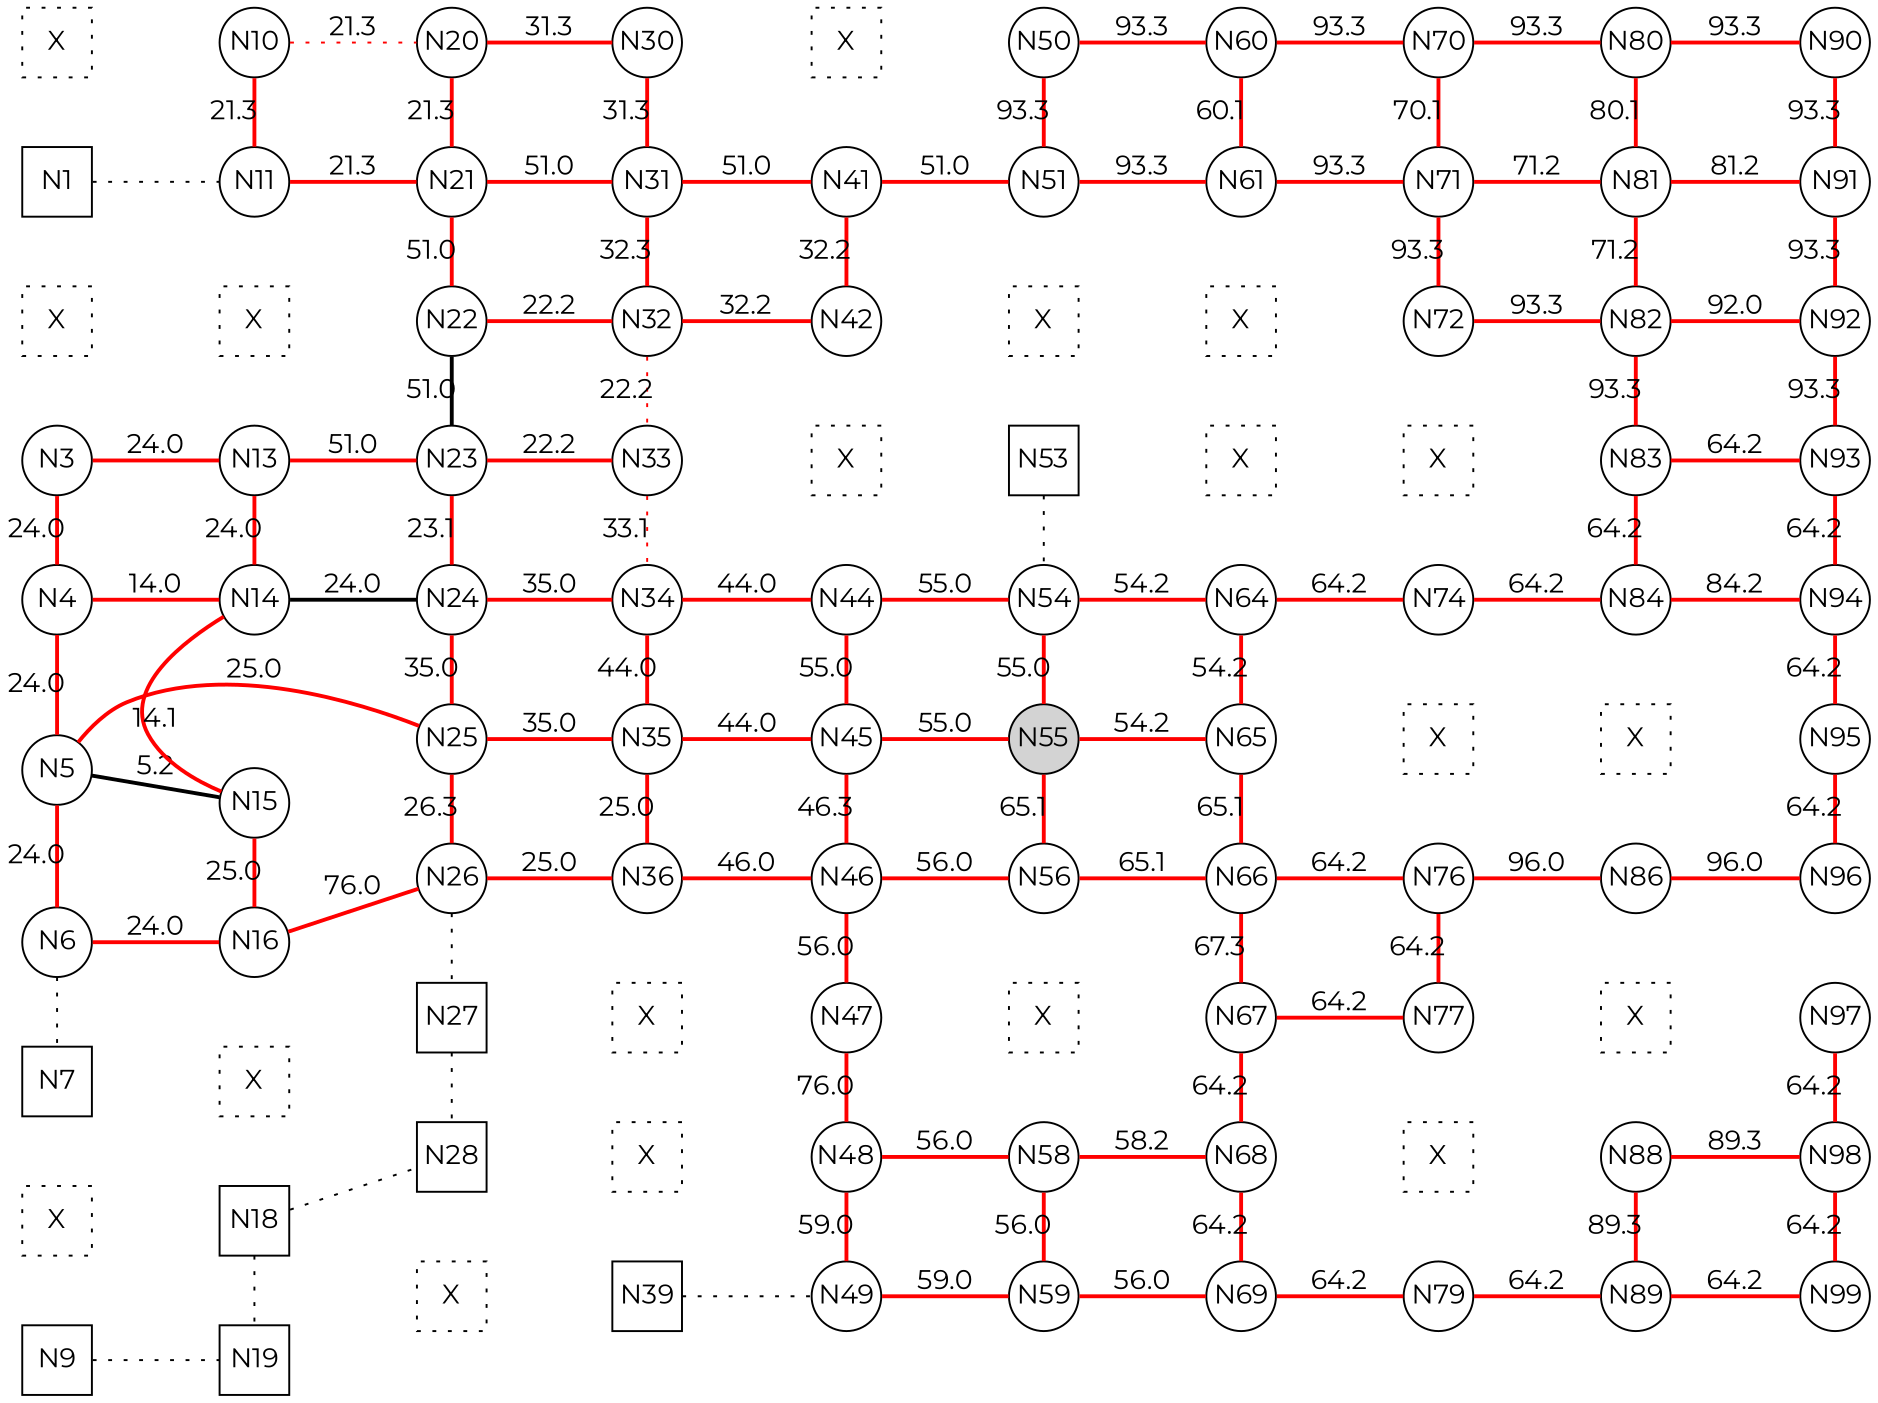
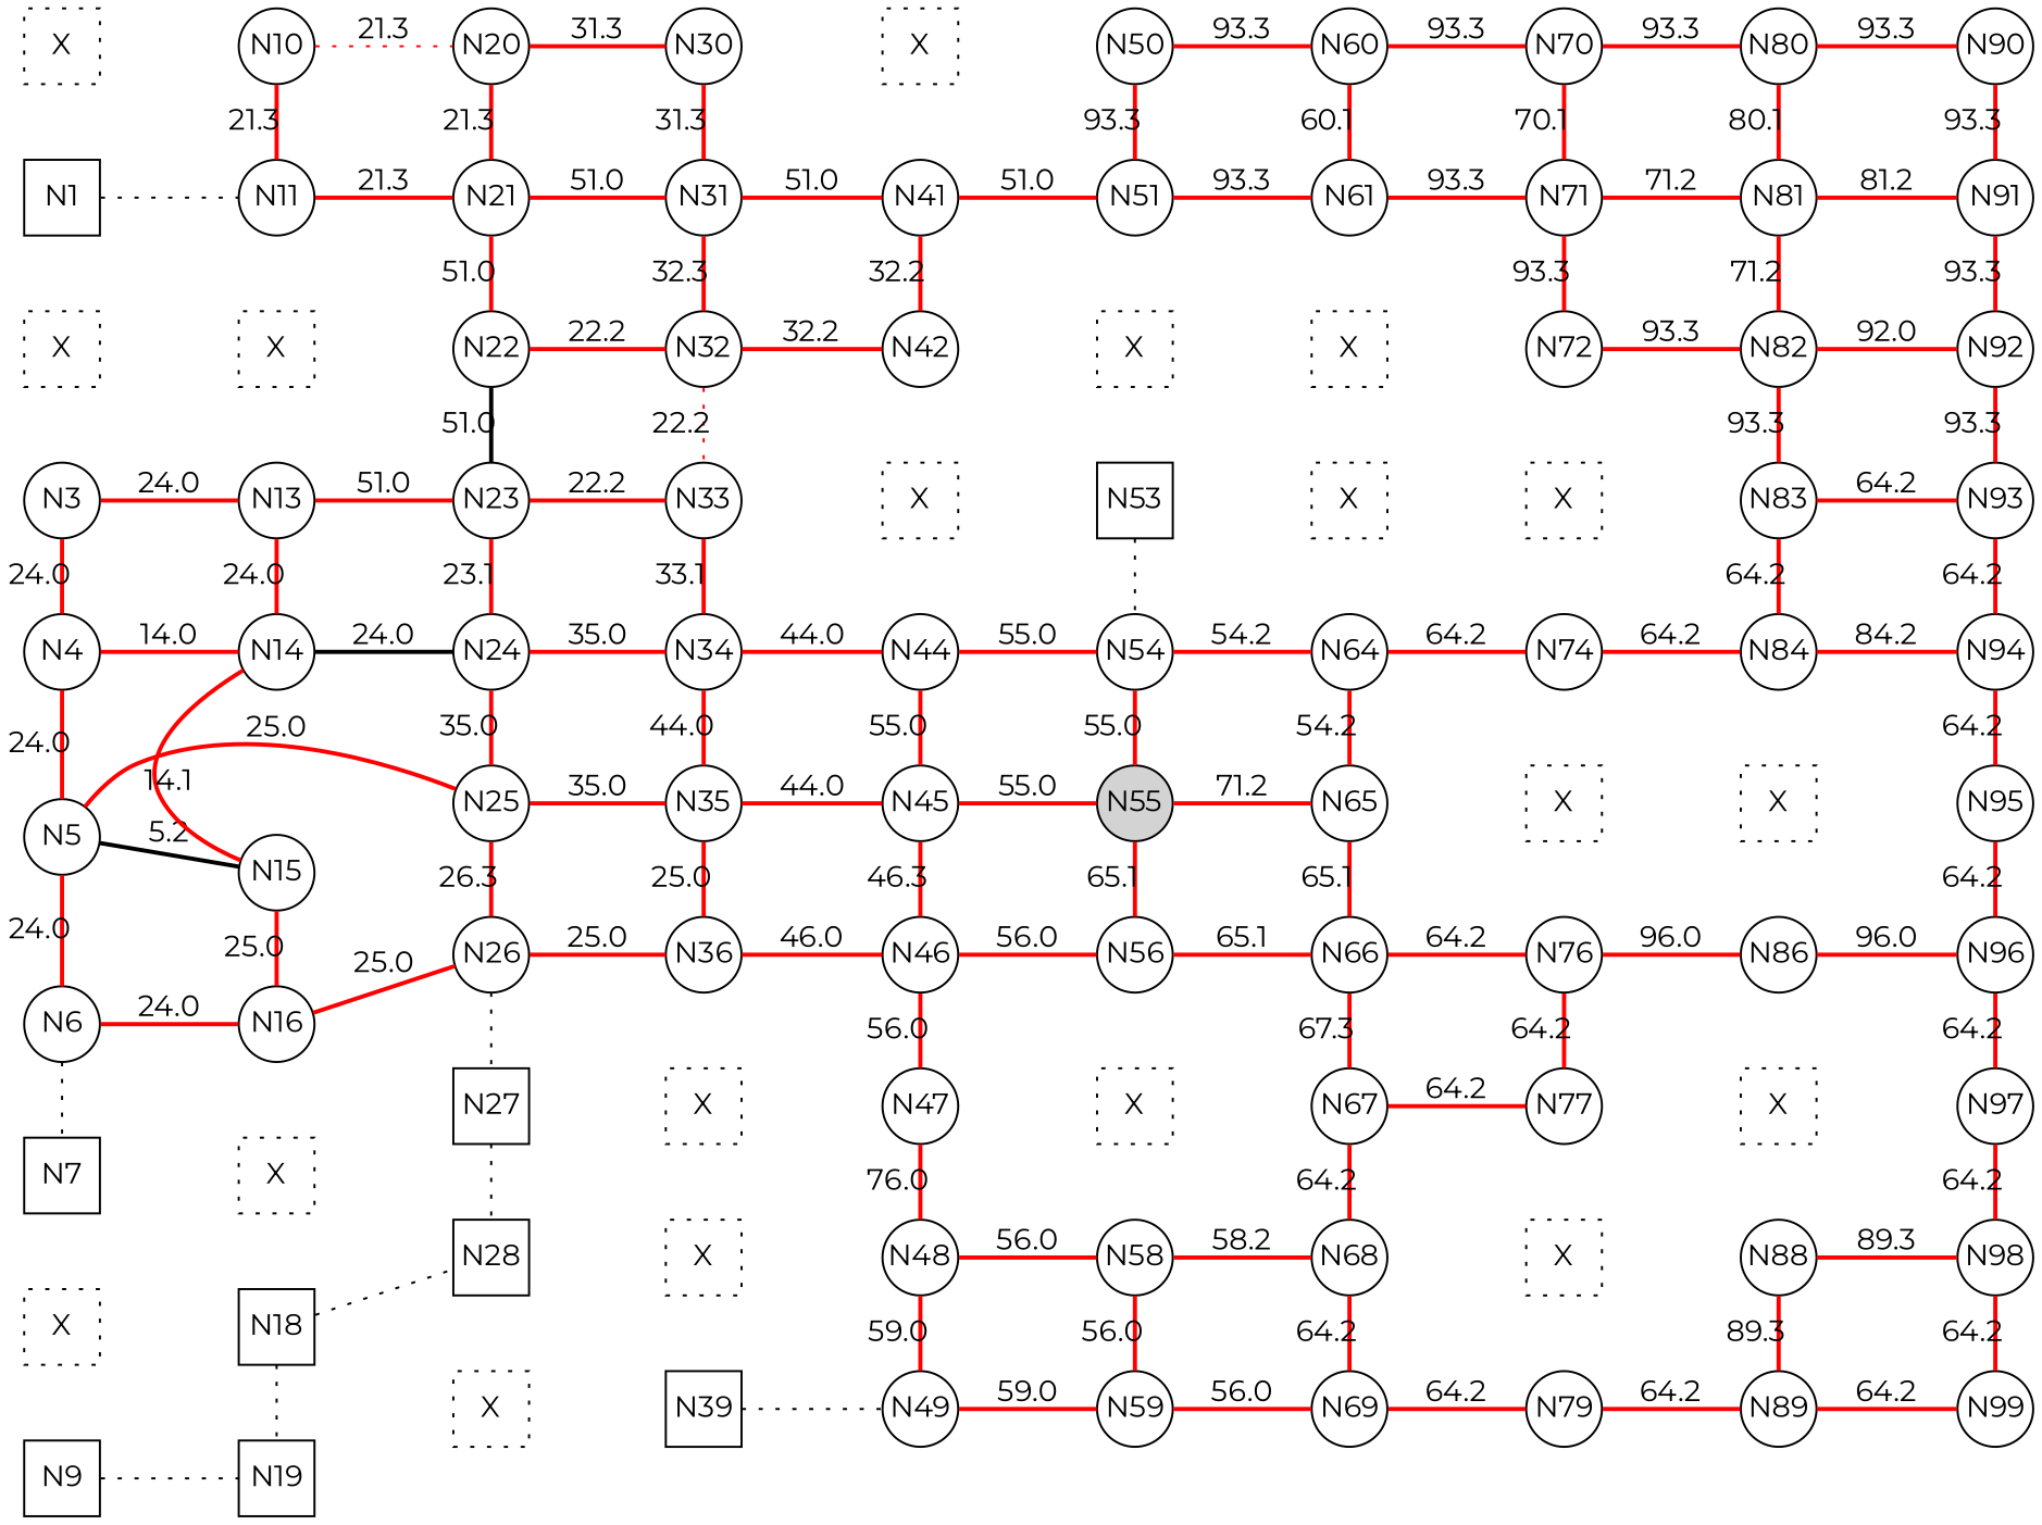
  digraph {
    fontname=Montserrat
    rankdir=LR
    node [fixedsize=true fontname=Montserrat shape=circle]
    edge [dir=none fontname=Montserrat style=bold color=red]
    n1 [label=X shape=square style=dotted]
    N1 [shape=square]
    n3 [label=X shape=square style=dotted]
    N3
    N4
    N5
    N6
    N7 [shape=square]
    n9 [label=X shape=square style=dotted]
    N9 [shape=square]
    N10
    N11
    n13 [label=X shape=square style=dotted]
    N13
    N14
    N15
    N16
    n18 [label=X shape=square style=dotted]
    N18 [shape=square]
    N19 [shape=square]
    N20
    N21
    N22
    N23
    N24
    N25
    N26
    N27 [shape=square]
    N28 [shape=square]
    n30 [label=X shape=square style=dotted]
    N30
    N31
    N32
    N33
    N34
    N35
    N36
    n38 [label=X shape=square style=dotted]
    n39 [label=X shape=square style=dotted]
    N39 [shape=square]
    n41 [label=X shape=square style=dotted]
    N41
    N42
    n44 [label=X shape=square style=dotted]
    N44
    N45
    N46
    N47
    N48
    N49
    N50
    N51
    n53 [label=X shape=square style=dotted]
    N53 [shape=square]
    N54
    N55 [style=filled]
    N56
    n58 [label=X shape=square style=dotted]
    N58
    N59
    N60
    N61
    n63 [label=X shape=square style=dotted]
    n64 [label=X shape=square style=dotted]
    N64
    N65
    N66
    N67
    N68
    N69
    N70
    N71
    N72
    n74 [label=X shape=square style=dotted]
    N74
    n76 [label=X shape=square style=dotted]
    N76
    N77
    n79 [label=X shape=square style=dotted]
    N79
    N80
    N81
    N82
    N83
    N84
    n86 [label=X shape=square style=dotted]
    N86
    n88 [label=X shape=square style=dotted]
    N88
    N89
    N90
    N91
    N92
    N93
    N94
    N95
    N96
    N97
    N98
    N99
    subgraph sub_1 {
      rank=same
      n1
      N1
      n3
      N3
      N4
      N5
      N6
      N7
      n9
      N9
    }
    subgraph sub_2 {
      rank=same
      N10
      N11
      n13
      N13
      N14
      N15
      N16
      n18
      N18
      N19
    }
    subgraph sub_3 {
      rank=same
      N20
      N21
      N22
      N23
      N24
      N25
      N26
      N27
      N28
      n30
    }
    subgraph sub_4 {
      rank=same
      N30
      N31
      N32
      N33
      N34
      N35
      N36
      n38
      n39
      N39
    }
    subgraph sub_5 {
      rank=same
      n41
      N41
      N42
      n44
      N44
      N45
      N46
      N47
      N48
      N49
    }
    subgraph sub_6 {
      rank=same
      N50
      N51
      n53
      N53
      N54
      N55
      N56
      n58
      N58
      N59
    }
    subgraph sub_7 {
      rank=same
      N60
      N61
      n63
      n64
      N64
      N65
      N66
      N67
      N68
      N69
    }
    subgraph sub_8 {
      rank=same
      N70
      N71
      N72
      n74
      N74
      n76
      N76
      N77
      n79
      N79
    }
    subgraph sub_9 {
      rank=same
      N80
      N81
      N82
      N83
      N84
      n86
      N86
      n88
      N88
      N89
    }
    subgraph sub_10 {
      rank=same
      N90
      N91
      N92
      N93
      N94
      N95
      N96
      N97
      N98
      N99
    }
    n1 -> N1 [label=" " style=invis color=""]
    n1 -> N10 [label=" " style=invis color=""]
    N1 -> n3 [label=" " style=invis color=""]
    N1 -> N11 [style=dotted color=""]
    n3 -> N3 [label=" " style=invis color=""]
    n3 -> n13 [label=" " style=invis color=""]
    N3 -> N4 [label=24.0]
    N3 -> N13 [label=24.0]
    N4 -> N5 [label=24.0]
    N4 -> N14 [label=14.0]
    N5 -> N6 [label=24.0]
    N5 -> N15 [color=black label=5.2]
    N5 -> N25 [label=25.0]
    N6 -> N7 [style=dotted color=""]
    N6 -> N16 [label=24.0]
    N7 -> n9 [label=" " style=invis color=""]
    N7 -> n18 [label=" " style=invis color=""]
    n9 -> N9 [label=" " style=invis color=""]
    n9 -> N18 [label=" " style=invis color=""]
    N9 -> N19 [style=dotted color=""]
    N10 -> N11 [label=21.3]
    N10 -> N20 [label=21.3 style=dotted]
    N11 -> n13 [label=" " style=invis color=""]
    N11 -> N21 [label=21.3]
    n13 -> N13 [label=" " style=invis color=""]
    n13 -> N22 [label=" " style=invis color=""]
    N13 -> N14 [label=24.0]
    N13 -> N23 [label=51.0]
    N14 -> N15 [label=14.1]
    N14 -> N24 [color=black label=24.0]
    N15 -> N16 [label=25.0]
    N16 -> n18 [label=" " style=invis color=""]
-   N16 -> N26 [label=76.0]
+   N16 -> N26 [label=25.0]
    n18 -> N18 [label=" " style=invis color=""]
    n18 -> N27 [label=" " style=invis color=""]
    N18 -> N19 [style=dotted color=""]
    N18 -> N28 [style=dotted color=""]
    N19 -> n30 [label=" " style=invis color=""]
    N20 -> N21 [label=21.3]
    N20 -> N30 [label=31.3]
    N21 -> N22 [label=51.0]
    N21 -> N31 [label=51.0]
    N22 -> N23 [color=black label=51.0]
    N22 -> N32 [label=22.2]
    N23 -> N24 [label=23.1]
    N23 -> N33 [label=22.2]
    N24 -> N25 [label=35.0]
    N24 -> N34 [label=35.0]
    N25 -> N26 [label=26.3]
    N25 -> N35 [label=35.0]
    N26 -> N27 [style=dotted color=""]
    N26 -> N36 [label=25.0]
    N27 -> N28 [style=dotted color=""]
    N27 -> n38 [label=" " style=invis color=""]
    N28 -> n30 [label=" " style=invis color=""]
    N28 -> n39 [label=" " style=invis color=""]
    n30 -> N39 [label=" " style=invis color=""]
    N30 -> N31 [label=31.3]
    N30 -> n41 [label=" " style=invis color=""]
    N31 -> N32 [label=32.3]
    N31 -> N41 [label=51.0]
    N32 -> N33 [label=22.2 style=dotted]
    N32 -> N42 [label=32.2]
-   N33 -> N34 [label=33.1 style=dotted]
+   N33 -> N34 [label=33.1]
    N33 -> n44 [label=" " style=invis color=""]
    N34 -> N35 [label=44.0]
    N34 -> N44 [label=44.0]
    N35 -> N36 [label=25.0]
    N35 -> N45 [label=44.0]
    N36 -> n38 [label=" " style=invis color=""]
    N36 -> N46 [label=46.0]
    n38 -> n39 [label=" " style=invis color=""]
    n38 -> N47 [label=" " style=invis color=""]
    n39 -> N39 [label=" " style=invis color=""]
    n39 -> N48 [label=" " style=invis color=""]
    N39 -> N49 [style=dotted color=""]
    n41 -> N41 [label=" " style=invis color=""]
    n41 -> N50 [label=" " style=invis color=""]
    N41 -> N42 [label=32.2]
    N41 -> N51 [label=51.0]
    N42 -> n44 [label=" " style=invis color=""]
    N42 -> n53 [label=" " style=invis color=""]
    n44 -> N44 [label=" " style=invis color=""]
    n44 -> N53 [label=" " style=invis color=""]
    N44 -> N45 [label=55.0]
    N44 -> N54 [label=55.0]
    N45 -> N46 [label=46.3]
    N45 -> N55 [label=55.0]
    N46 -> N47 [label=56.0]
    N46 -> N56 [label=56.0]
    N47 -> N48 [label=76.0]
    N47 -> n58 [label=" " style=invis color=""]
    N48 -> N49 [label=59.0]
    N48 -> N58 [label=56.0]
    N49 -> N59 [label=59.0]
    N50 -> N51 [label=93.3]
    N50 -> N60 [label=93.3]
    N51 -> n53 [label=" " style=invis color=""]
    N51 -> N61 [label=93.3]
    n53 -> N53 [label=" " style=invis color=""]
    n53 -> n63 [label=" " style=invis color=""]
    N53 -> N54 [style=dotted color=""]
    N53 -> n64 [label=" " style=invis color=""]
    N54 -> N55 [label=55.0]
    N54 -> N64 [label=54.2]
    N55 -> N56 [label=65.1]
-   N55 -> N65 [label=54.2]
+   N55 -> N65 [label=71.2]
    N56 -> n58 [label=" " style=invis color=""]
    N56 -> N66 [label=65.1]
    n58 -> N58 [label=" " style=invis color=""]
    n58 -> N67 [label=" " style=invis color=""]
    N58 -> N59 [label=56.0]
    N58 -> N68 [label=58.2]
    N59 -> N69 [label=56.0]
    N60 -> N61 [label=60.1]
    N60 -> N70 [label=93.3]
    N61 -> n63 [label=" " style=invis color=""]
    N61 -> N71 [label=93.3]
    n63 -> n64 [label=" " style=invis color=""]
    n63 -> N72 [label=" " style=invis color=""]
    n64 -> N64 [label=" " style=invis color=""]
    n64 -> n74 [label=" " style=invis color=""]
    N64 -> N65 [label=54.2]
    N64 -> N74 [label=64.2]
    N65 -> N66 [label=65.1]
    N65 -> n76 [label=" " style=invis color=""]
    N66 -> N67 [label=67.3]
    N66 -> N76 [label=64.2]
    N67 -> N68 [label=64.2]
    N67 -> N77 [label=64.2]
    N68 -> N69 [label=64.2]
    N68 -> n79 [label=" " style=invis color=""]
    N69 -> N79 [label=64.2]
    N70 -> N71 [label=70.1]
    N70 -> N80 [label=93.3]
    N71 -> N72 [label=93.3]
    N71 -> N81 [label=71.2]
    N72 -> n74 [label=" " style=invis color=""]
    N72 -> N82 [label=93.3]
    n74 -> N74 [label=" " style=invis color=""]
    n74 -> N83 [label=" " style=invis color=""]
    N74 -> n76 [label=" " style=invis color=""]
    N74 -> N84 [label=64.2]
    n76 -> N76 [label=" " style=invis color=""]
    n76 -> n86 [label=" " style=invis color=""]
    N76 -> N77 [label=64.2]
    N76 -> N86 [label=96.0]
    N77 -> n79 [label=" " style=invis color=""]
    N77 -> n88 [label=" " style=invis color=""]
    n79 -> N79 [label=" " style=invis color=""]
    n79 -> N88 [label=" " style=invis color=""]
    N79 -> N89 [label=64.2]
    N80 -> N81 [label=80.1]
    N80 -> N90 [label=93.3]
    N81 -> N82 [label=71.2]
    N81 -> N91 [label=81.2]
    N82 -> N83 [label=93.3]
    N82 -> N92 [label=92.0]
    N83 -> N84 [label=64.2]
    N83 -> N93 [label=64.2]
    N84 -> n86 [label=" " style=invis color=""]
    N84 -> N94 [label=84.2]
    n86 -> N86 [label=" " style=invis color=""]
    n86 -> N95 [label=" " style=invis color=""]
    N86 -> n88 [label=" " style=invis color=""]
    N86 -> N96 [label=96.0]
    n88 -> N88 [label=" " style=invis color=""]
    n88 -> N97 [label=" " style=invis color=""]
    N88 -> N89 [label=89.3]
    N88 -> N98 [label=89.3]
    N89 -> N99 [label=64.2]
    N90 -> N91 [label=93.3]
    N91 -> N92 [label=93.3]
    N92 -> N93 [label=93.3]
    N93 -> N94 [label=64.2]
    N94 -> N95 [label=64.2]
    N95 -> N96 [label=64.2]
+   N96 -> N97 [label=64.2]
    N97 -> N98 [label=64.2]
    N98 -> N99 [label=64.2]
  }
